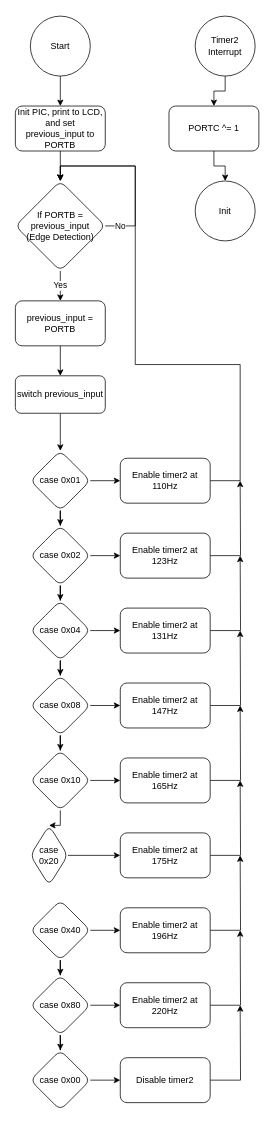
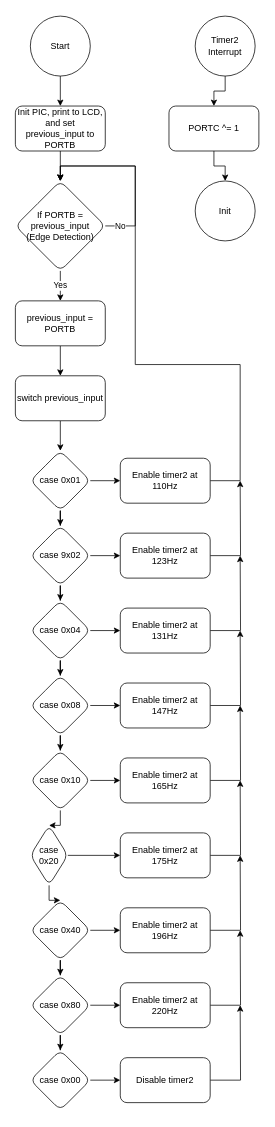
  <mxCell id="0" />
  <mxCell id="1" parent="0" />
  <mxCell id="2" value="" style="edgeStyle=orthogonalEdgeStyle;rounded=0;orthogonalLoop=1;jettySize=auto;html=1;" edge="1" parent="1" source="3" target="5"><mxGeometry relative="1" as="geometry" /></mxCell>
  <mxCell id="3" value="Start" style="ellipse;whiteSpace=wrap;html=1;aspect=fixed;" parent="1" vertex="1"><mxGeometry x="40" y="20" width="80" height="80" as="geometry" /></mxCell>
  <mxCell id="4" value="" style="edgeStyle=orthogonalEdgeStyle;rounded=0;orthogonalLoop=1;jettySize=auto;html=1;" edge="1" parent="1" source="5" target="7"><mxGeometry relative="1" as="geometry" /></mxCell>
  <mxCell id="5" value="Init PIC, print to LCD,&lt;div&gt;and set previous_input to PORTB&lt;/div&gt;" style="rounded=1;whiteSpace=wrap;html=1;direction=west;" vertex="1" parent="1"><mxGeometry x="20" y="140" width="120" height="60" as="geometry" /></mxCell>
  <mxCell id="6" value="Yes" style="edgeStyle=orthogonalEdgeStyle;rounded=0;orthogonalLoop=1;jettySize=auto;html=1;" edge="1" parent="1" source="7" target="10"><mxGeometry relative="1" as="geometry" /></mxCell>
  <mxCell id="7" value="If PORTB = previous_input&lt;div&gt;(Edge Detection)&lt;/div&gt;" style="rhombus;whiteSpace=wrap;html=1;rounded=1;" vertex="1" parent="1"><mxGeometry x="20" y="240" width="120" height="120" as="geometry" /></mxCell>
  <mxCell id="8" value="No" style="edgeStyle=orthogonalEdgeStyle;rounded=0;orthogonalLoop=1;jettySize=auto;html=1;entryX=0.5;entryY=0;entryDx=0;entryDy=0;" edge="1" parent="1" source="7" target="7"><mxGeometry x="-0.833" relative="1" as="geometry"><Array as="points"><mxPoint x="180" y="300" /><mxPoint x="180" y="220" /><mxPoint x="80" y="220" /></Array><mxPoint as="offset" /></mxGeometry></mxCell>
  <mxCell id="9" value="" style="edgeStyle=orthogonalEdgeStyle;rounded=0;orthogonalLoop=1;jettySize=auto;html=1;" edge="1" parent="1" source="10" target="17"><mxGeometry relative="1" as="geometry" /></mxCell>
  <mxCell id="10" value="previous_input = PORTB" style="whiteSpace=wrap;html=1;rounded=1;" vertex="1" parent="1"><mxGeometry x="20" y="400" width="120" height="60" as="geometry" /></mxCell>
  <mxCell id="11" value="" style="edgeStyle=orthogonalEdgeStyle;rounded=0;orthogonalLoop=1;jettySize=auto;html=1;" edge="1" parent="1" source="12" target="14"><mxGeometry relative="1" as="geometry" /></mxCell>
  <mxCell id="12" value="Timer2 Interrupt" style="ellipse;whiteSpace=wrap;html=1;aspect=fixed;" vertex="1" parent="1"><mxGeometry x="260" y="20" width="80" height="80" as="geometry" /></mxCell>
  <mxCell id="13" value="" style="edgeStyle=orthogonalEdgeStyle;rounded=0;orthogonalLoop=1;jettySize=auto;html=1;" edge="1" parent="1" source="14" target="15"><mxGeometry relative="1" as="geometry" /></mxCell>
  <mxCell id="14" value="PORTC ^= 1" style="rounded=1;whiteSpace=wrap;html=1;" vertex="1" parent="1"><mxGeometry x="225" y="140" width="120" height="60" as="geometry" /></mxCell>
  <mxCell id="15" value="Init" style="ellipse;whiteSpace=wrap;html=1;aspect=fixed;" vertex="1" parent="1"><mxGeometry x="260" y="240" width="80" height="80" as="geometry" /></mxCell>
  <mxCell id="16" value="" style="edgeStyle=orthogonalEdgeStyle;rounded=0;orthogonalLoop=1;jettySize=auto;html=1;" edge="1" parent="1" source="17" target="20"><mxGeometry relative="1" as="geometry" /></mxCell>
- <mxCell id="17" value="switch previous_input" style="whiteSpace=wrap;html=1;rounded=1;" vertex="1" parent="1"><mxGeometry x="20" y="500" width="120" height="50" as="geometry" /></mxCell>
+ <mxCell id="17" value="switch previous_input" style="whiteSpace=wrap;html=1;rounded=1;" vertex="1" parent="1"><mxGeometry x="20" y="500" width="120" height="60" as="geometry" /></mxCell>
  <mxCell id="18" value="" style="edgeStyle=orthogonalEdgeStyle;rounded=0;orthogonalLoop=1;jettySize=auto;html=1;" edge="1" parent="1" source="20" target="22"><mxGeometry relative="1" as="geometry" /></mxCell>
  <mxCell id="19" value="" style="edgeStyle=orthogonalEdgeStyle;rounded=0;orthogonalLoop=1;jettySize=auto;html=1;" edge="1" parent="1" source="20" target="25"><mxGeometry relative="1" as="geometry" /></mxCell>
  <mxCell id="20" value="case 0x01" style="rhombus;whiteSpace=wrap;html=1;rounded=1;" vertex="1" parent="1"><mxGeometry x="40" y="600" width="80" height="80" as="geometry" /></mxCell>
  <mxCell id="21" style="edgeStyle=orthogonalEdgeStyle;rounded=0;orthogonalLoop=1;jettySize=auto;html=1;entryX=0.5;entryY=0;entryDx=0;entryDy=0;" edge="1" parent="1" source="22" target="7"><mxGeometry relative="1" as="geometry"><Array as="points"><mxPoint x="320" y="640" /><mxPoint x="320" y="485" /><mxPoint x="180" y="485" /><mxPoint x="180" y="220" /><mxPoint x="80" y="220" /></Array></mxGeometry></mxCell>
  <mxCell id="22" value="Enable timer2 at 110Hz" style="whiteSpace=wrap;html=1;rounded=1;" vertex="1" parent="1"><mxGeometry x="160" y="610" width="120" height="60" as="geometry" /></mxCell>
  <mxCell id="23" value="" style="edgeStyle=orthogonalEdgeStyle;rounded=0;orthogonalLoop=1;jettySize=auto;html=1;" edge="1" parent="1" source="25" target="27"><mxGeometry relative="1" as="geometry" /></mxCell>
  <mxCell id="24" value="" style="edgeStyle=orthogonalEdgeStyle;rounded=0;orthogonalLoop=1;jettySize=auto;html=1;" edge="1" parent="1" source="25" target="30"><mxGeometry relative="1" as="geometry" /></mxCell>
- <mxCell id="25" value="case 0x02" style="rhombus;whiteSpace=wrap;html=1;rounded=1;" vertex="1" parent="1"><mxGeometry x="40" y="700" width="80" height="80" as="geometry" /></mxCell>
+ <mxCell id="25" value="case 9x02" style="rhombus;whiteSpace=wrap;html=1;rounded=1;" vertex="1" parent="1"><mxGeometry x="40" y="700" width="80" height="80" as="geometry" /></mxCell>
  <mxCell id="26" style="edgeStyle=orthogonalEdgeStyle;rounded=0;orthogonalLoop=1;jettySize=auto;html=1;" edge="1" parent="1" source="27"><mxGeometry relative="1" as="geometry"><mxPoint x="320" y="640" as="targetPoint" /></mxGeometry></mxCell>
  <mxCell id="27" value="Enable timer2 at 123Hz" style="whiteSpace=wrap;html=1;rounded=1;" vertex="1" parent="1"><mxGeometry x="160" y="710" width="120" height="60" as="geometry" /></mxCell>
  <mxCell id="28" value="" style="edgeStyle=orthogonalEdgeStyle;rounded=0;orthogonalLoop=1;jettySize=auto;html=1;" edge="1" parent="1" source="30" target="32"><mxGeometry relative="1" as="geometry" /></mxCell>
  <mxCell id="29" value="" style="edgeStyle=orthogonalEdgeStyle;rounded=0;orthogonalLoop=1;jettySize=auto;html=1;" edge="1" parent="1" source="30" target="35"><mxGeometry relative="1" as="geometry" /></mxCell>
  <mxCell id="30" value="case 0x04" style="rhombus;whiteSpace=wrap;html=1;rounded=1;" vertex="1" parent="1"><mxGeometry x="40" y="800" width="80" height="80" as="geometry" /></mxCell>
  <mxCell id="31" style="edgeStyle=orthogonalEdgeStyle;rounded=0;orthogonalLoop=1;jettySize=auto;html=1;" edge="1" parent="1" source="32"><mxGeometry relative="1" as="geometry"><mxPoint x="320" y="740" as="targetPoint" /></mxGeometry></mxCell>
  <mxCell id="32" value="Enable timer2 at 131Hz" style="whiteSpace=wrap;html=1;rounded=1;" vertex="1" parent="1"><mxGeometry x="160" y="810" width="120" height="60" as="geometry" /></mxCell>
  <mxCell id="33" value="" style="edgeStyle=orthogonalEdgeStyle;rounded=0;orthogonalLoop=1;jettySize=auto;html=1;" edge="1" parent="1" source="35" target="37"><mxGeometry relative="1" as="geometry" /></mxCell>
  <mxCell id="34" value="" style="edgeStyle=orthogonalEdgeStyle;rounded=0;orthogonalLoop=1;jettySize=auto;html=1;" edge="1" parent="1" source="35" target="40"><mxGeometry relative="1" as="geometry" /></mxCell>
  <mxCell id="35" value="case 0x08" style="rhombus;whiteSpace=wrap;html=1;rounded=1;" vertex="1" parent="1"><mxGeometry x="40" y="900" width="80" height="80" as="geometry" /></mxCell>
  <mxCell id="36" style="edgeStyle=orthogonalEdgeStyle;rounded=0;orthogonalLoop=1;jettySize=auto;html=1;" edge="1" parent="1" source="37"><mxGeometry relative="1" as="geometry"><mxPoint x="320" y="840" as="targetPoint" /></mxGeometry></mxCell>
  <mxCell id="37" value="Enable timer2 at 147Hz" style="whiteSpace=wrap;html=1;rounded=1;" vertex="1" parent="1"><mxGeometry x="160" y="910" width="120" height="60" as="geometry" /></mxCell>
  <mxCell id="38" value="" style="edgeStyle=orthogonalEdgeStyle;rounded=0;orthogonalLoop=1;jettySize=auto;html=1;" edge="1" parent="1" source="40" target="42"><mxGeometry relative="1" as="geometry" /></mxCell>
  <mxCell id="39" value="" style="edgeStyle=orthogonalEdgeStyle;rounded=0;orthogonalLoop=1;jettySize=auto;html=1;" edge="1" parent="1" source="40" target="45"><mxGeometry relative="1" as="geometry" /></mxCell>
  <mxCell id="40" value="case 0x10" style="rhombus;whiteSpace=wrap;html=1;rounded=1;" vertex="1" parent="1"><mxGeometry x="40" y="1000" width="80" height="80" as="geometry" /></mxCell>
  <mxCell id="41" style="edgeStyle=orthogonalEdgeStyle;rounded=0;orthogonalLoop=1;jettySize=auto;html=1;" edge="1" parent="1" source="42"><mxGeometry relative="1" as="geometry"><mxPoint x="320" y="940" as="targetPoint" /></mxGeometry></mxCell>
  <mxCell id="42" value="Enable timer2 at 165Hz" style="whiteSpace=wrap;html=1;rounded=1;" vertex="1" parent="1"><mxGeometry x="160" y="1010" width="120" height="60" as="geometry" /></mxCell>
  <mxCell id="43" value="" style="edgeStyle=orthogonalEdgeStyle;rounded=0;orthogonalLoop=1;jettySize=auto;html=1;" edge="1" parent="1" source="45" target="47"><mxGeometry relative="1" as="geometry" /></mxCell>
+ <mxCell id="44" value="" style="edgeStyle=orthogonalEdgeStyle;rounded=0;orthogonalLoop=1;jettySize=auto;html=1;" edge="1" parent="1" source="45" target="50"><mxGeometry relative="1" as="geometry" /></mxCell>
  <mxCell id="45" value="case 0x20" style="rhombus;whiteSpace=wrap;html=1;rounded=1;" vertex="1" parent="1"><mxGeometry x="40" y="1100" width="50" height="80" as="geometry" /></mxCell>
  <mxCell id="46" style="edgeStyle=orthogonalEdgeStyle;rounded=0;orthogonalLoop=1;jettySize=auto;html=1;" edge="1" parent="1" source="47"><mxGeometry relative="1" as="geometry"><mxPoint x="320" y="1040" as="targetPoint" /></mxGeometry></mxCell>
  <mxCell id="47" value="Enable timer2 at 175Hz" style="whiteSpace=wrap;html=1;rounded=1;" vertex="1" parent="1"><mxGeometry x="160" y="1110" width="120" height="60" as="geometry" /></mxCell>
  <mxCell id="48" value="" style="edgeStyle=orthogonalEdgeStyle;rounded=0;orthogonalLoop=1;jettySize=auto;html=1;" edge="1" parent="1" source="50" target="52"><mxGeometry relative="1" as="geometry" /></mxCell>
  <mxCell id="49" value="" style="edgeStyle=orthogonalEdgeStyle;rounded=0;orthogonalLoop=1;jettySize=auto;html=1;" edge="1" parent="1" source="50" target="55"><mxGeometry relative="1" as="geometry" /></mxCell>
  <mxCell id="50" value="case 0x40" style="rhombus;whiteSpace=wrap;html=1;rounded=1;" vertex="1" parent="1"><mxGeometry x="40" y="1200" width="80" height="80" as="geometry" /></mxCell>
  <mxCell id="51" style="edgeStyle=orthogonalEdgeStyle;rounded=0;orthogonalLoop=1;jettySize=auto;html=1;" edge="1" parent="1" source="52"><mxGeometry relative="1" as="geometry"><mxPoint x="320" y="1140" as="targetPoint" /></mxGeometry></mxCell>
  <mxCell id="52" value="Enable timer2 at 196Hz" style="whiteSpace=wrap;html=1;rounded=1;" vertex="1" parent="1"><mxGeometry x="160" y="1210" width="120" height="60" as="geometry" /></mxCell>
  <mxCell id="53" value="" style="edgeStyle=orthogonalEdgeStyle;rounded=0;orthogonalLoop=1;jettySize=auto;html=1;" edge="1" parent="1" source="55" target="57"><mxGeometry relative="1" as="geometry" /></mxCell>
  <mxCell id="54" value="" style="edgeStyle=orthogonalEdgeStyle;rounded=0;orthogonalLoop=1;jettySize=auto;html=1;" edge="1" parent="1" source="55" target="59"><mxGeometry relative="1" as="geometry" /></mxCell>
  <mxCell id="55" value="case 0x80" style="rhombus;whiteSpace=wrap;html=1;rounded=1;" vertex="1" parent="1"><mxGeometry x="40" y="1300" width="80" height="80" as="geometry" /></mxCell>
  <mxCell id="56" style="edgeStyle=orthogonalEdgeStyle;rounded=0;orthogonalLoop=1;jettySize=auto;html=1;" edge="1" parent="1" source="57"><mxGeometry relative="1" as="geometry"><mxPoint x="320" y="1240" as="targetPoint" /></mxGeometry></mxCell>
  <mxCell id="57" value="Enable timer2 at 220Hz" style="whiteSpace=wrap;html=1;rounded=1;" vertex="1" parent="1"><mxGeometry x="160" y="1310" width="120" height="60" as="geometry" /></mxCell>
  <mxCell id="58" value="" style="edgeStyle=orthogonalEdgeStyle;rounded=0;orthogonalLoop=1;jettySize=auto;html=1;" edge="1" parent="1" source="59" target="61"><mxGeometry relative="1" as="geometry" /></mxCell>
  <mxCell id="59" value="case 0x00" style="rhombus;whiteSpace=wrap;html=1;rounded=1;" vertex="1" parent="1"><mxGeometry x="40" y="1400" width="80" height="80" as="geometry" /></mxCell>
  <mxCell id="60" style="edgeStyle=orthogonalEdgeStyle;rounded=0;orthogonalLoop=1;jettySize=auto;html=1;" edge="1" parent="1" source="61"><mxGeometry relative="1" as="geometry"><mxPoint x="320" y="1340" as="targetPoint" /></mxGeometry></mxCell>
  <mxCell id="61" value="Disable timer2" style="whiteSpace=wrap;html=1;rounded=1;" vertex="1" parent="1"><mxGeometry x="160" y="1410" width="120" height="60" as="geometry" /></mxCell>
